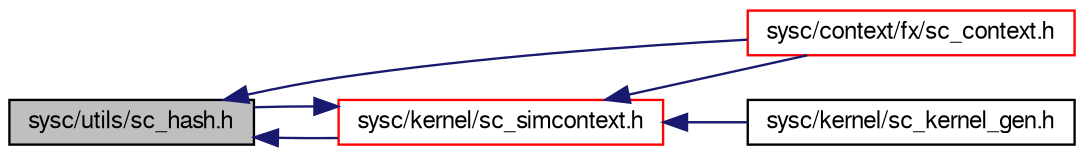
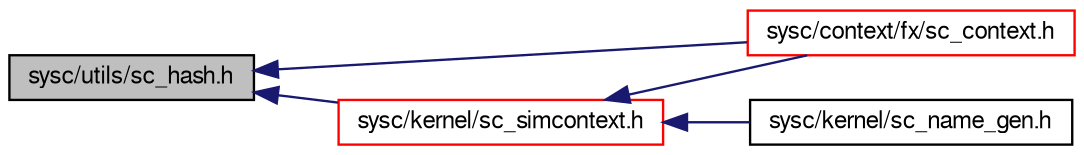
  digraph {
    rankdir=LR
    node [color=black fillcolor=white fontname=FreeSans fontsize=10 shape=record style=filled]
    edge [color=midnightblue dir=back fontname=FreeSans fontsize=10 labelfontname=FreeSans labelfontsize=10 style=solid]
    n1 [fillcolor=grey75 fontcolor=black height=0.2 label="sysc/utils/sc_hash.h" width=0.4]
    n2 [color=red height=0.2 label="sysc/context/fx/sc_context.h" width=0.4]
    n3 [color=red height=0.2 label="sysc/kernel/sc_simcontext.h" width=0.4]
-   n4 [height=0.2 label="sysc/kernel/sc_kernel_gen.h" width=0.4]
+   n4 [height=0.2 label="sysc/kernel/sc_name_gen.h" width=0.4]
    n1 -> n2
    n1 -> n3
-   n3 -> n1
    n3 -> n2
    n3 -> n4
  }
